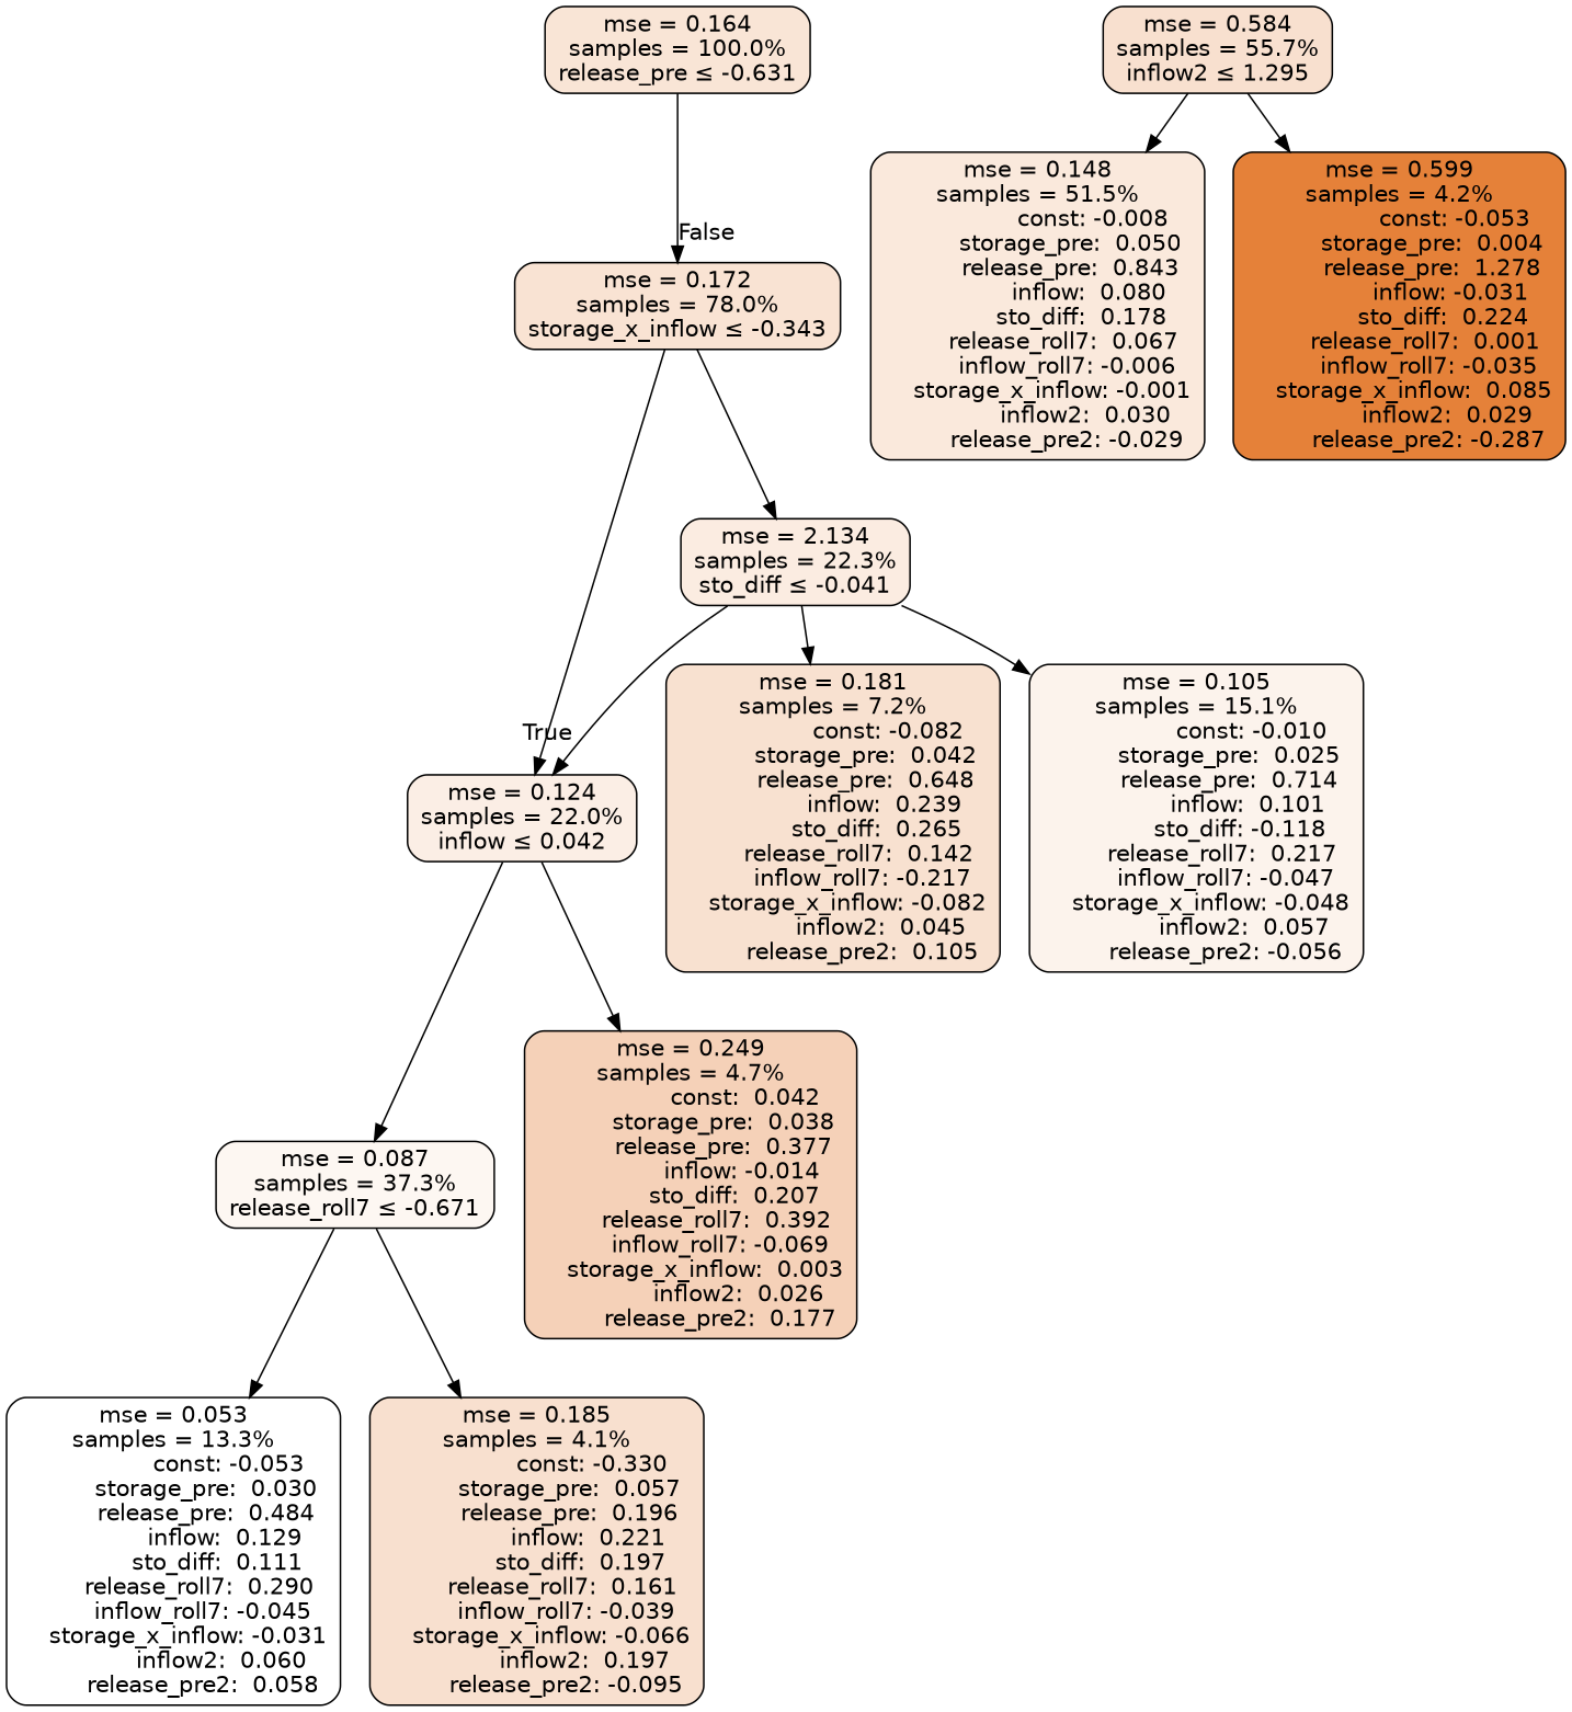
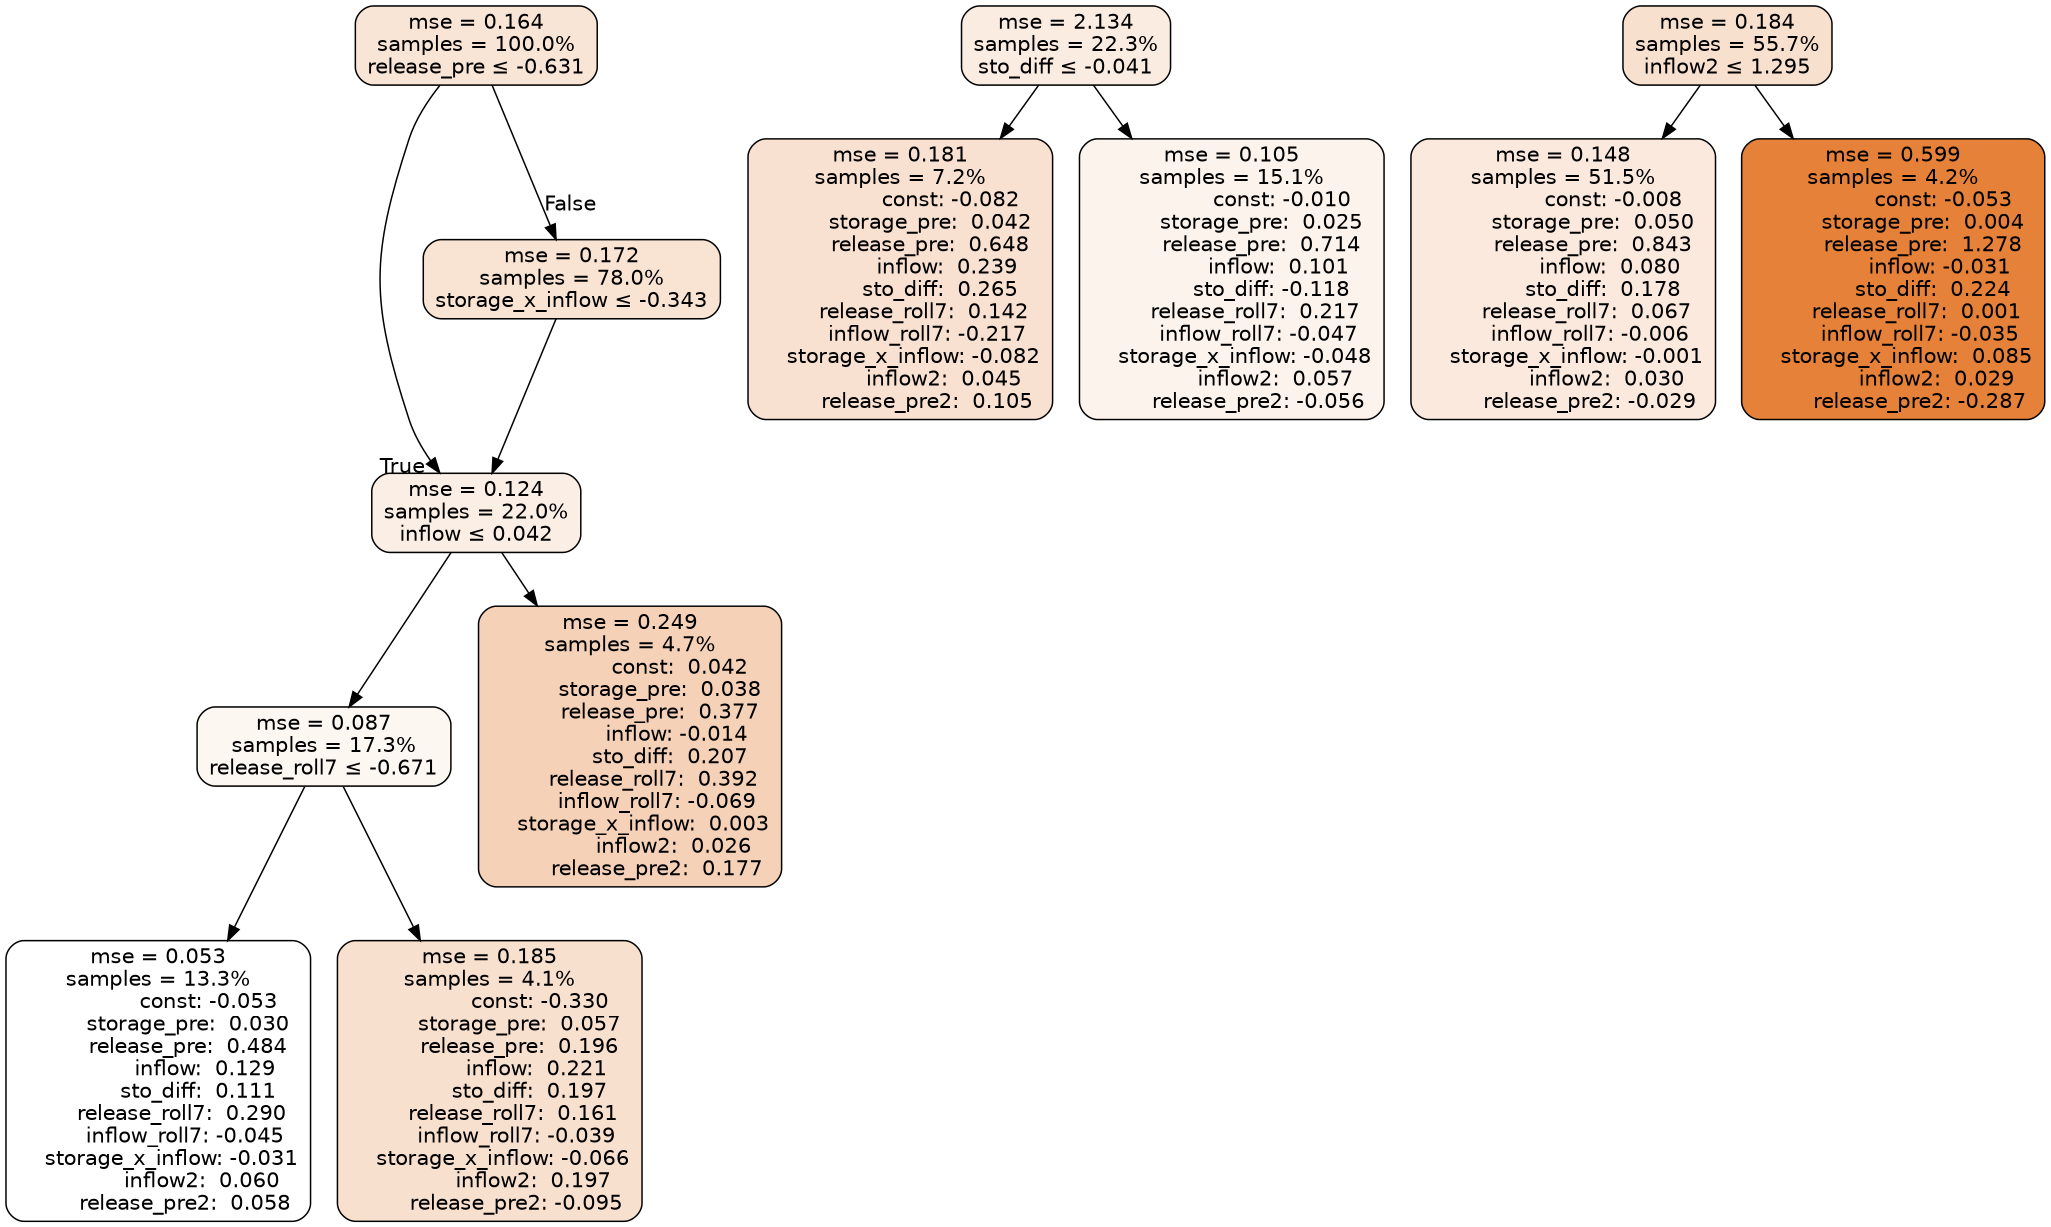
  digraph {
    node [color=black fillcolor="#f8e0cf" fontname=helvetica shape=rectangle style="filled, rounded"]
    edge [fontname=helvetica]
    n1 [fillcolor="#f9e5d6" label="mse = 0.164\nsamples = 100.0%\nrelease_pre &le; -0.631"]
    n2 [fillcolor="#fbeee5" label="mse = 0.124\nsamples = 22.0%\ninflow &le; 0.042"]
    n3 [fillcolor="#f9e3d3" label="mse = 0.172\nsamples = 78.0%\nstorage_x_inflow &le; -0.343"]
-   n4 [fillcolor="#fdf7f2" label="mse = 0.087\nsamples = 37.3%\nrelease_roll7 &le; -0.671"]
+   n4 [fillcolor="#fdf7f2" label="mse = 0.087\nsamples = 17.3%\nrelease_roll7 &le; -0.671"]
    n5 [fillcolor="#f5d1b8" label="mse = 0.249\nsamples = 4.7%\n               const:  0.042\n         storage_pre:  0.038\n         release_pre:  0.377\n              inflow: -0.014\n            sto_diff:  0.207\n       release_roll7:  0.392\n        inflow_roll7: -0.069\n    storage_x_inflow:  0.003\n             inflow2:  0.026\n        release_pre2:  0.177"]
    n6 [fillcolor="#fbece1" label="mse = 2.134\nsamples = 22.3%\nsto_diff &le; -0.041"]
    n7 [fillcolor="#ffffff" label="mse = 0.053\nsamples = 13.3%\n               const: -0.053\n         storage_pre:  0.030\n         release_pre:  0.484\n              inflow:  0.129\n            sto_diff:  0.111\n       release_roll7:  0.290\n        inflow_roll7: -0.045\n    storage_x_inflow: -0.031\n             inflow2:  0.060\n        release_pre2:  0.058"]
    n8 [label="mse = 0.185\nsamples = 4.1%\n               const: -0.330\n         storage_pre:  0.057\n         release_pre:  0.196\n              inflow:  0.221\n            sto_diff:  0.197\n       release_roll7:  0.161\n        inflow_roll7: -0.039\n    storage_x_inflow: -0.066\n             inflow2:  0.197\n        release_pre2: -0.095"]
    n9 [fillcolor="#f8e1d0" label="mse = 0.181\nsamples = 7.2%\n               const: -0.082\n         storage_pre:  0.042\n         release_pre:  0.648\n              inflow:  0.239\n            sto_diff:  0.265\n       release_roll7:  0.142\n        inflow_roll7: -0.217\n    storage_x_inflow: -0.082\n             inflow2:  0.045\n        release_pre2:  0.105"]
    n10 [fillcolor="#fcf3ec" label="mse = 0.105\nsamples = 15.1%\n               const: -0.010\n         storage_pre:  0.025\n         release_pre:  0.714\n              inflow:  0.101\n            sto_diff: -0.118\n       release_roll7:  0.217\n        inflow_roll7: -0.047\n    storage_x_inflow: -0.048\n             inflow2:  0.057\n        release_pre2: -0.056"]
-   n11 [label="mse = 0.584\nsamples = 55.7%\ninflow2 &le; 1.295"]
+   n11 [label="mse = 0.184\nsamples = 55.7%\ninflow2 &le; 1.295"]
    n12 [fillcolor="#fae9dc" label="mse = 0.148\nsamples = 51.5%\n               const: -0.008\n         storage_pre:  0.050\n         release_pre:  0.843\n              inflow:  0.080\n            sto_diff:  0.178\n       release_roll7:  0.067\n        inflow_roll7: -0.006\n    storage_x_inflow: -0.001\n             inflow2:  0.030\n        release_pre2: -0.029"]
    n13 [fillcolor="#e58139" label="mse = 0.599\nsamples = 4.2%\n               const: -0.053\n         storage_pre:  0.004\n         release_pre:  1.278\n              inflow: -0.031\n            sto_diff:  0.224\n       release_roll7:  0.001\n        inflow_roll7: -0.035\n    storage_x_inflow:  0.085\n             inflow2:  0.029\n        release_pre2: -0.287"]
-   n6 -> n2 [headlabel=True labelangle=45 labeldistance=2.5]
+   n1 -> n2 [headlabel=True labelangle=45 labeldistance=2.5]
    n1 -> n3 [headlabel=False labelangle=-45 labeldistance=2.5]
    n2 -> n4
    n2 -> n5
    n3 -> n2
-   n3 -> n6
    n4 -> n7
    n4 -> n8
    n6 -> n9
    n6 -> n10
    n11 -> n12
    n11 -> n13
  }
